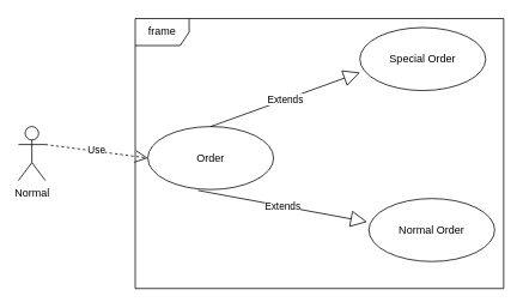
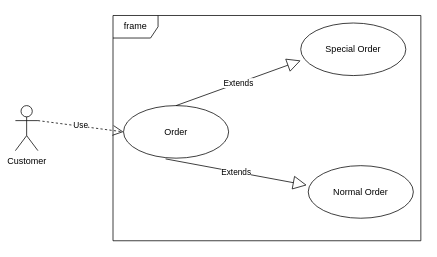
  <mxCell id="0" />
  <mxCell id="1" parent="0" />
- <mxCell id="2" value="Normal&lt;br&gt;" style="shape=umlActor;verticalLabelPosition=bottom;labelBackgroundColor=#ffffff;verticalAlign=top;html=1;" vertex="1" parent="1"><mxGeometry x="20" y="140" width="30" height="60" as="geometry" /></mxCell>
+ <mxCell id="2" value="Customer&lt;br&gt;" style="shape=umlActor;verticalLabelPosition=bottom;labelBackgroundColor=#ffffff;verticalAlign=top;html=1;" vertex="1" parent="1"><mxGeometry x="20" y="140" width="30" height="60" as="geometry" /></mxCell>
  <mxCell id="3" value="Order" style="ellipse;whiteSpace=wrap;html=1;" vertex="1" parent="1"><mxGeometry x="164" y="140" width="140" height="70" as="geometry" /></mxCell>
  <mxCell id="4" value="Normal Order" style="ellipse;whiteSpace=wrap;html=1;" vertex="1" parent="1"><mxGeometry x="410" y="220" width="140" height="70" as="geometry" /></mxCell>
  <mxCell id="5" value="Special Order" style="ellipse;whiteSpace=wrap;html=1;" vertex="1" parent="1"><mxGeometry x="400" y="30" width="140" height="70" as="geometry" /></mxCell>
  <mxCell id="6" value="Use" style="endArrow=open;endSize=12;dashed=1;html=1;exitX=1;exitY=0.333;exitDx=0;exitDy=0;exitPerimeter=0;entryX=0;entryY=0.5;entryDx=0;entryDy=0;" edge="1" parent="1" source="2" target="3"><mxGeometry width="160" relative="1" as="geometry"><mxPoint x="220" y="200" as="sourcePoint" /><mxPoint x="380" y="200" as="targetPoint" /></mxGeometry></mxCell>
  <mxCell id="7" value="Extends" style="endArrow=block;endSize=16;endFill=0;html=1;exitX=0.5;exitY=0;exitDx=0;exitDy=0;entryX=0;entryY=0.714;entryDx=0;entryDy=0;entryPerimeter=0;" edge="1" parent="1" source="3" target="5"><mxGeometry width="160" relative="1" as="geometry"><mxPoint x="220" y="200" as="sourcePoint" /><mxPoint x="380" y="200" as="targetPoint" /></mxGeometry></mxCell>
  <mxCell id="8" value="Extends" style="endArrow=block;endSize=16;endFill=0;html=1;exitX=0.4;exitY=1.014;exitDx=0;exitDy=0;exitPerimeter=0;entryX=-0.014;entryY=0.371;entryDx=0;entryDy=0;entryPerimeter=0;" edge="1" parent="1" source="3" target="4"><mxGeometry width="160" relative="1" as="geometry"><mxPoint x="220" y="200" as="sourcePoint" /><mxPoint x="380" y="200" as="targetPoint" /></mxGeometry></mxCell>
  <mxCell id="9" value="frame" style="shape=umlFrame;whiteSpace=wrap;html=1;" vertex="1" parent="1"><mxGeometry x="150" y="20" width="410" height="300" as="geometry" /></mxCell>
